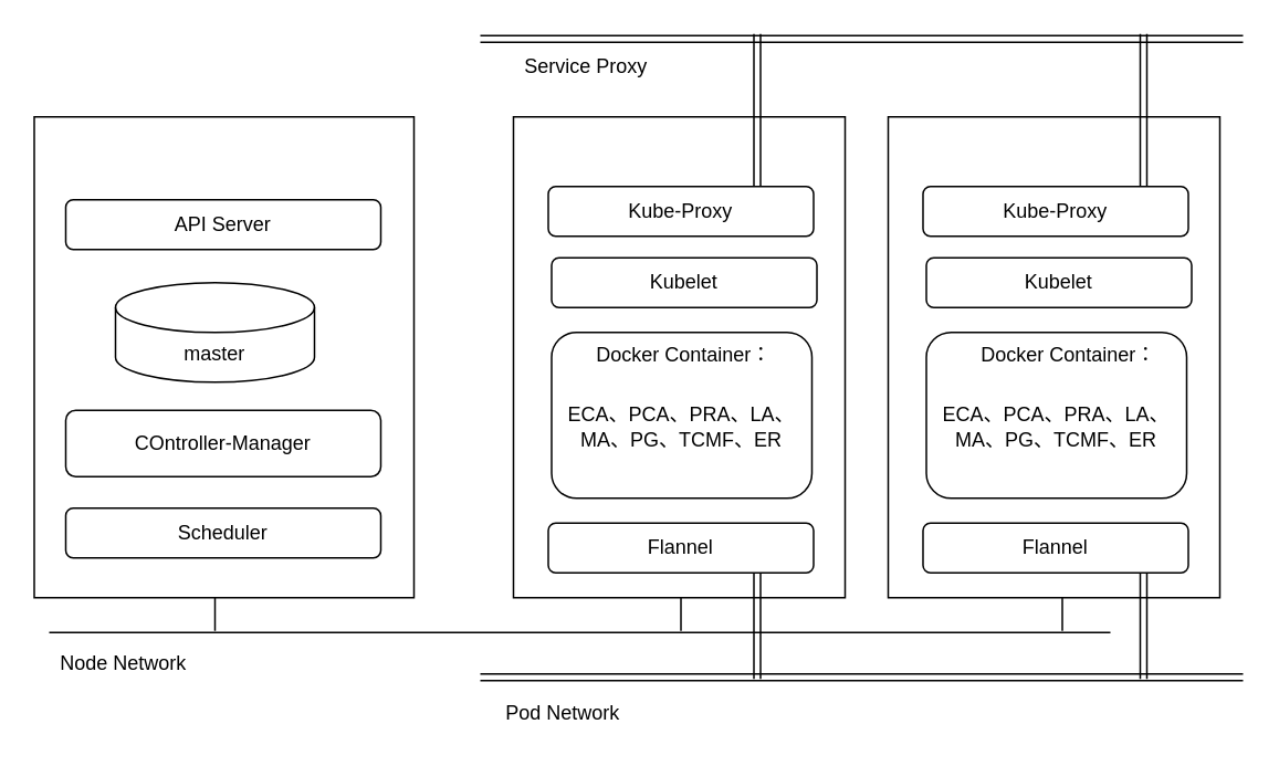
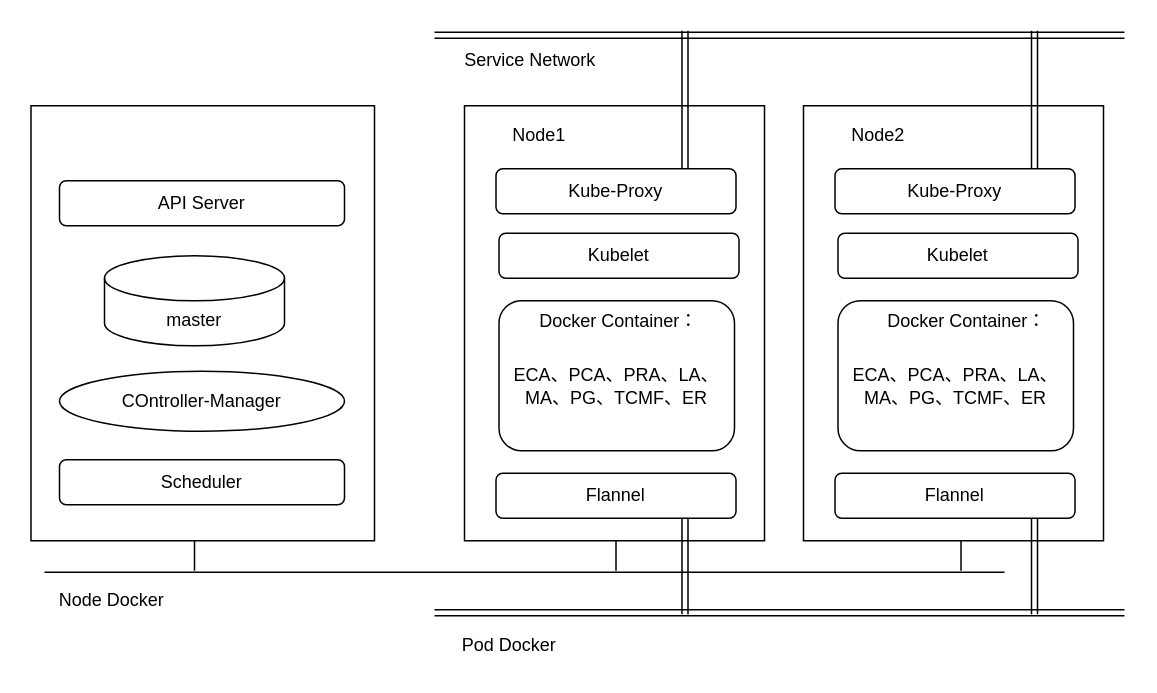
  <mxCell id="0" />
  <mxCell id="1" parent="0" />
  <mxCell id="2" value="" style="rounded=0;whiteSpace=wrap;html=1;" parent="1" vertex="1"><mxGeometry x="20" y="70" width="229" height="290" as="geometry" /></mxCell>
  <mxCell id="3" value="API Server" style="rounded=1;whiteSpace=wrap;html=1;" parent="1" vertex="1"><mxGeometry x="39" y="120" width="190" height="30" as="geometry" /></mxCell>
- <mxCell id="4" value="COntroller-Manager" style="rounded=1;whiteSpace=wrap;html=1;" parent="1" vertex="1"><mxGeometry x="39" y="247" width="190" height="40" as="geometry" /></mxCell>
+ <mxCell id="4" value="COntroller-Manager" style="ellipse;whiteSpace=wrap;html=1;" parent="1" vertex="1"><mxGeometry x="39" y="247" width="190" height="40" as="geometry" /></mxCell>
  <mxCell id="5" value="Scheduler" style="rounded=1;whiteSpace=wrap;html=1;" parent="1" vertex="1"><mxGeometry x="39" y="306" width="190" height="30" as="geometry" /></mxCell>
  <mxCell id="6" value="master" style="shape=cylinder3;whiteSpace=wrap;html=1;boundedLbl=1;backgroundOutline=1;size=15;" parent="1" vertex="1"><mxGeometry x="69" y="170" width="120" height="60" as="geometry" /></mxCell>
  <mxCell id="7" value="" style="rounded=0;whiteSpace=wrap;html=1;" parent="1" vertex="1"><mxGeometry x="309" y="70" width="200" height="290" as="geometry" /></mxCell>
  <mxCell id="8" value="Kube-Proxy" style="rounded=1;whiteSpace=wrap;html=1;" parent="1" vertex="1"><mxGeometry x="330" y="112" width="160" height="30" as="geometry" /></mxCell>
  <mxCell id="9" value="Flannel" style="rounded=1;whiteSpace=wrap;html=1;" parent="1" vertex="1"><mxGeometry x="330" y="315" width="160" height="30" as="geometry" /></mxCell>
+ <mxCell id="10" value="Node1" style="text;html=1;strokeColor=none;fillColor=none;align=center;verticalAlign=middle;whiteSpace=wrap;rounded=0;" parent="1" vertex="1"><mxGeometry x="339" y="80" width="40" height="20" as="geometry" /></mxCell>
  <mxCell id="11" value="Kubelet" style="rounded=1;whiteSpace=wrap;html=1;" parent="1" vertex="1"><mxGeometry x="332" y="155" width="160" height="30" as="geometry" /></mxCell>
  <mxCell id="12" value="&lt;br&gt;&lt;div&gt;ECA、PCA、PRA、LA、MA、PG、TCMF、ER&lt;/div&gt;" style="rounded=1;whiteSpace=wrap;html=1;" parent="1" vertex="1"><mxGeometry x="332" y="200" width="157" height="100" as="geometry" /></mxCell>
  <mxCell id="13" value="&lt;div&gt;Docker Container：&lt;/div&gt;" style="text;html=1;strokeColor=none;fillColor=none;align=center;verticalAlign=middle;whiteSpace=wrap;rounded=0;" parent="1" vertex="1"><mxGeometry x="347" y="204" width="130" height="20" as="geometry" /></mxCell>
  <mxCell id="14" value="" style="rounded=0;whiteSpace=wrap;html=1;" parent="1" vertex="1"><mxGeometry x="535" y="70" width="200" height="290" as="geometry" /></mxCell>
  <mxCell id="15" value="Kube-Proxy" style="rounded=1;whiteSpace=wrap;html=1;" parent="1" vertex="1"><mxGeometry x="556" y="112" width="160" height="30" as="geometry" /></mxCell>
  <mxCell id="16" value="Flannel" style="rounded=1;whiteSpace=wrap;html=1;" parent="1" vertex="1"><mxGeometry x="556" y="315" width="160" height="30" as="geometry" /></mxCell>
+ <mxCell id="17" value="Node2" style="text;html=1;strokeColor=none;fillColor=none;align=center;verticalAlign=middle;whiteSpace=wrap;rounded=0;" parent="1" vertex="1"><mxGeometry x="565" y="80" width="40" height="20" as="geometry" /></mxCell>
  <mxCell id="18" value="Kubelet" style="rounded=1;whiteSpace=wrap;html=1;" parent="1" vertex="1"><mxGeometry x="558" y="155" width="160" height="30" as="geometry" /></mxCell>
  <mxCell id="19" value="&lt;br&gt;&lt;div&gt;&lt;div&gt;ECA、PCA、PRA、LA、MA、PG、TCMF、ER&lt;/div&gt;&lt;/div&gt;" style="rounded=1;whiteSpace=wrap;html=1;" parent="1" vertex="1"><mxGeometry x="558" y="200" width="157" height="100" as="geometry" /></mxCell>
  <mxCell id="20" value="&lt;div&gt;Docker Container：&lt;/div&gt;" style="text;html=1;strokeColor=none;fillColor=none;align=center;verticalAlign=middle;whiteSpace=wrap;rounded=0;" parent="1" vertex="1"><mxGeometry x="559" y="204" width="170" height="20" as="geometry" /></mxCell>
  <mxCell id="21" value="" style="shape=link;html=1;" parent="1" edge="1"><mxGeometry width="100" relative="1" as="geometry"><mxPoint x="289" y="408" as="sourcePoint" /><mxPoint x="749" y="408" as="targetPoint" /></mxGeometry></mxCell>
  <mxCell id="22" value="" style="endArrow=none;html=1;" parent="1" edge="1"><mxGeometry width="50" height="50" relative="1" as="geometry"><mxPoint x="29" y="381" as="sourcePoint" /><mxPoint x="669" y="381" as="targetPoint" /></mxGeometry></mxCell>
  <mxCell id="23" value="" style="endArrow=none;html=1;" parent="1" edge="1"><mxGeometry width="50" height="50" relative="1" as="geometry"><mxPoint x="129" y="380" as="sourcePoint" /><mxPoint x="129" y="360" as="targetPoint" /></mxGeometry></mxCell>
  <mxCell id="24" value="" style="endArrow=none;html=1;" parent="1" edge="1"><mxGeometry width="50" height="50" relative="1" as="geometry"><mxPoint x="410" y="380" as="sourcePoint" /><mxPoint x="410" y="360" as="targetPoint" /></mxGeometry></mxCell>
  <mxCell id="25" value="" style="endArrow=none;html=1;" parent="1" edge="1"><mxGeometry width="50" height="50" relative="1" as="geometry"><mxPoint x="640" y="380" as="sourcePoint" /><mxPoint x="640" y="360" as="targetPoint" /></mxGeometry></mxCell>
  <mxCell id="26" value="" style="shape=link;html=1;" parent="1" edge="1"><mxGeometry width="100" relative="1" as="geometry"><mxPoint x="456" y="345" as="sourcePoint" /><mxPoint x="456" y="409" as="targetPoint" /></mxGeometry></mxCell>
  <mxCell id="27" value="" style="shape=link;html=1;" parent="1" edge="1"><mxGeometry width="100" relative="1" as="geometry"><mxPoint x="689" y="345" as="sourcePoint" /><mxPoint x="689" y="409" as="targetPoint" /></mxGeometry></mxCell>
  <mxCell id="28" value="" style="shape=link;html=1;" parent="1" edge="1"><mxGeometry width="100" relative="1" as="geometry"><mxPoint x="289" y="23" as="sourcePoint" /><mxPoint x="749" y="23" as="targetPoint" /></mxGeometry></mxCell>
  <mxCell id="29" value="" style="shape=link;html=1;" parent="1" edge="1"><mxGeometry width="100" relative="1" as="geometry"><mxPoint x="456" y="20" as="sourcePoint" /><mxPoint x="456" y="112" as="targetPoint" /></mxGeometry></mxCell>
  <mxCell id="30" value="" style="shape=link;html=1;" parent="1" edge="1"><mxGeometry width="100" relative="1" as="geometry"><mxPoint x="689" y="20" as="sourcePoint" /><mxPoint x="689" y="112" as="targetPoint" /></mxGeometry></mxCell>
- <mxCell id="31" value="Node Network" style="text;html=1;strokeColor=none;fillColor=none;align=center;verticalAlign=middle;whiteSpace=wrap;rounded=0;" parent="1" vertex="1"><mxGeometry x="29" y="390" width="90" height="20" as="geometry" /></mxCell>
- <mxCell id="32" value="Pod Network" style="text;html=1;strokeColor=none;fillColor=none;align=center;verticalAlign=middle;whiteSpace=wrap;rounded=0;" parent="1" vertex="1"><mxGeometry x="293" y="420" width="92" height="20" as="geometry" /></mxCell>
- <mxCell id="33" value="Service Proxy" style="text;html=1;strokeColor=none;fillColor=none;align=center;verticalAlign=middle;whiteSpace=wrap;rounded=0;" parent="1" vertex="1"><mxGeometry x="307" y="30" width="92" height="20" as="geometry" /></mxCell>
+ <mxCell id="31" value="Node Docker" style="text;html=1;strokeColor=none;fillColor=none;align=center;verticalAlign=middle;whiteSpace=wrap;rounded=0;" parent="1" vertex="1"><mxGeometry x="29" y="390" width="90" height="20" as="geometry" /></mxCell>
+ <mxCell id="32" value="Pod Docker" style="text;html=1;strokeColor=none;fillColor=none;align=center;verticalAlign=middle;whiteSpace=wrap;rounded=0;" parent="1" vertex="1"><mxGeometry x="293" y="420" width="92" height="20" as="geometry" /></mxCell>
+ <mxCell id="33" value="Service Network" style="text;html=1;strokeColor=none;fillColor=none;align=center;verticalAlign=middle;whiteSpace=wrap;rounded=0;" parent="1" vertex="1"><mxGeometry x="307" y="30" width="92" height="20" as="geometry" /></mxCell>
